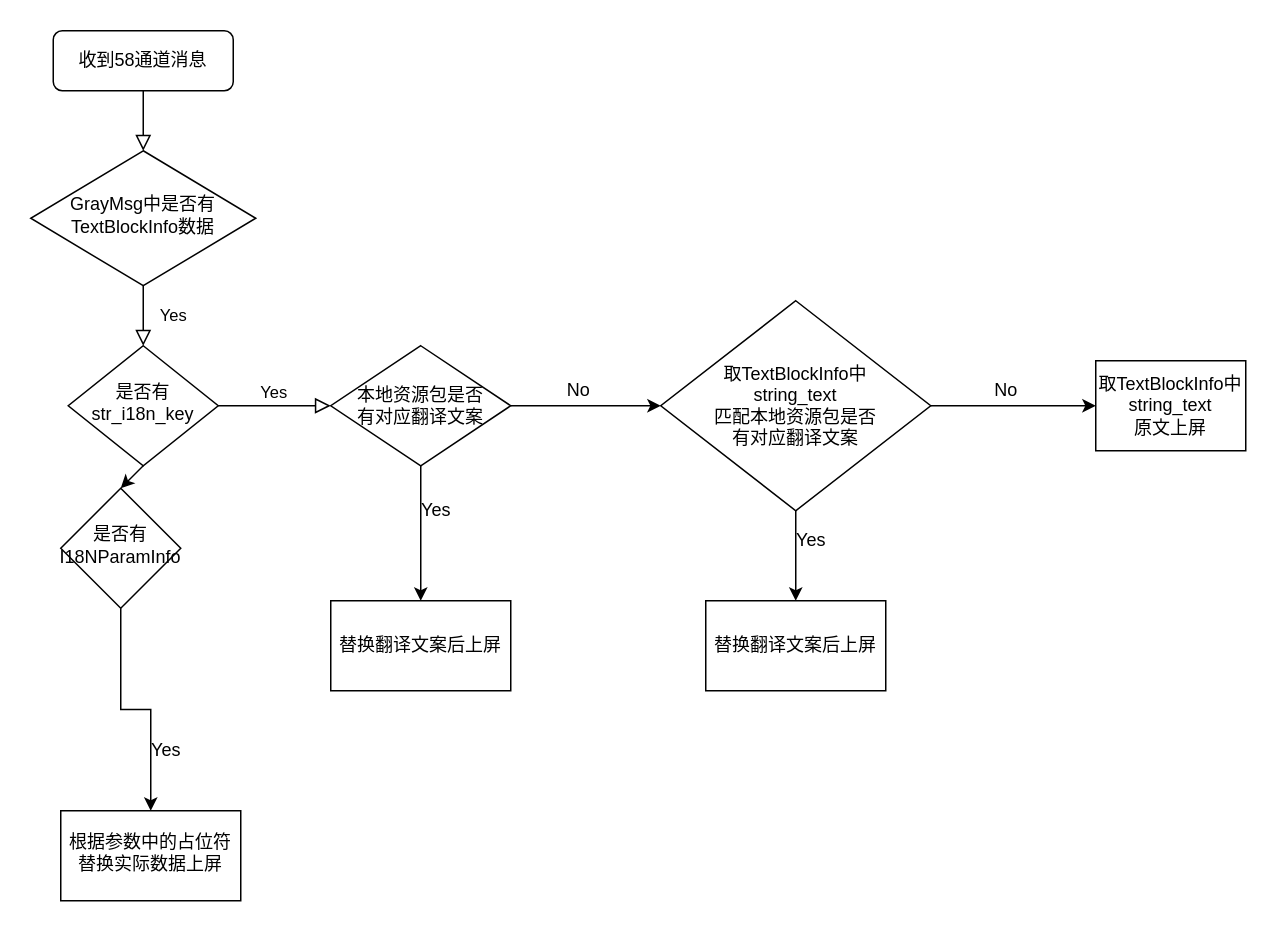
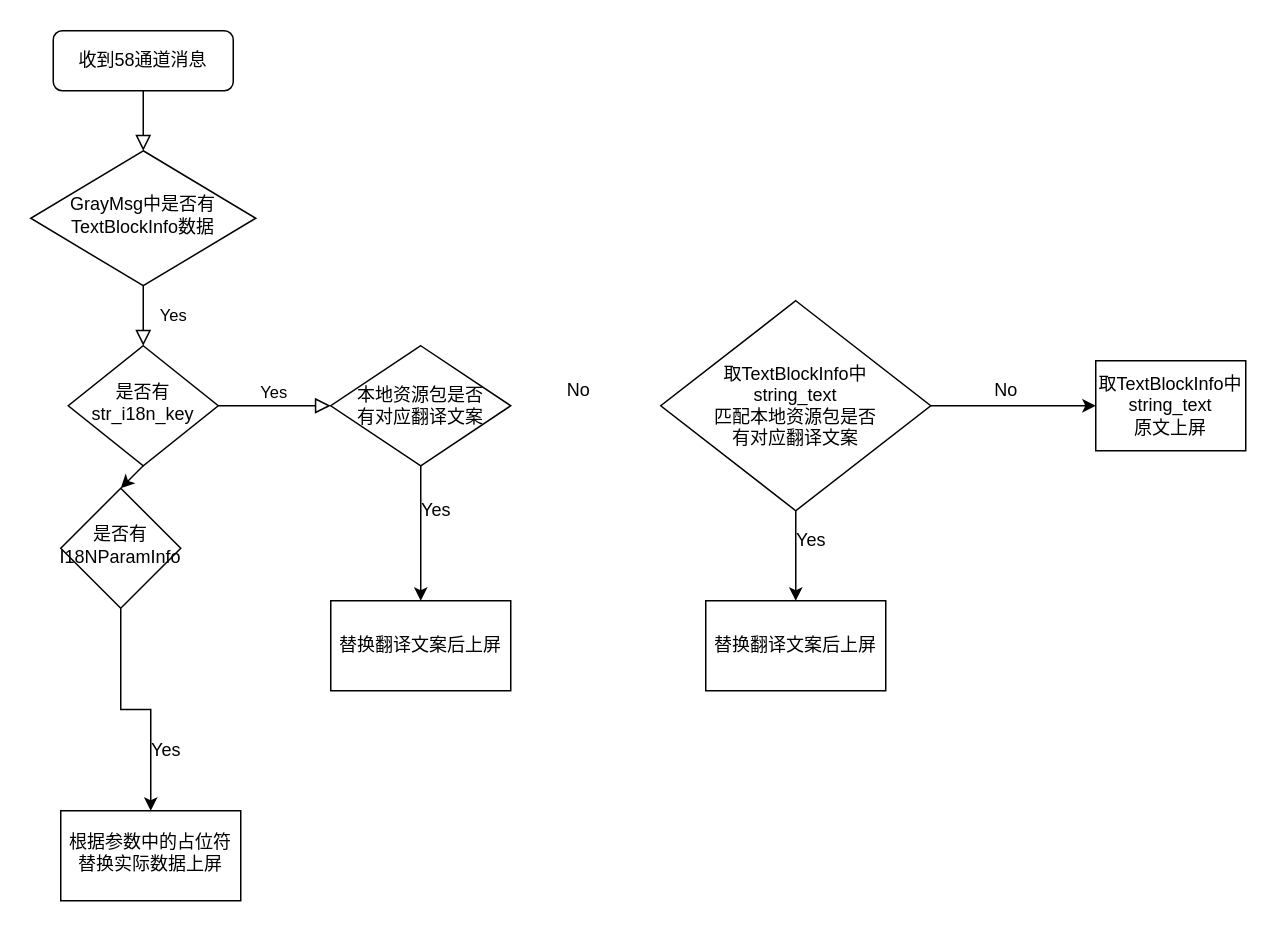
  <mxCell id="0" />
  <mxCell id="1" parent="0" />
  <mxCell id="2" value="" style="rounded=0;html=1;jettySize=auto;orthogonalLoop=1;fontSize=11;endArrow=block;endFill=0;endSize=8;strokeWidth=1;shadow=0;labelBackgroundColor=none;edgeStyle=orthogonalEdgeStyle;" parent="1" source="3" target="5" edge="1"><mxGeometry relative="1" as="geometry" /></mxCell>
  <mxCell id="3" value="收到58通道消息" style="rounded=1;whiteSpace=wrap;html=1;fontSize=12;glass=0;strokeWidth=1;shadow=0;" parent="1" vertex="1"><mxGeometry x="35" y="20" width="120" height="40" as="geometry" /></mxCell>
  <mxCell id="4" value="Yes" style="rounded=0;html=1;jettySize=auto;orthogonalLoop=1;fontSize=11;endArrow=block;endFill=0;endSize=8;strokeWidth=1;shadow=0;labelBackgroundColor=none;edgeStyle=orthogonalEdgeStyle;" parent="1" source="5" target="7" edge="1"><mxGeometry y="20" relative="1" as="geometry"><mxPoint as="offset" /></mxGeometry></mxCell>
  <mxCell id="5" value="GrayMsg中是否有TextBlockInfo数据" style="rhombus;whiteSpace=wrap;html=1;shadow=0;fontFamily=Helvetica;fontSize=12;align=center;strokeWidth=1;spacing=6;spacingTop=-4;" parent="1" vertex="1"><mxGeometry x="20" y="100" width="150" height="90" as="geometry" /></mxCell>
  <mxCell id="6" value="Yes" style="edgeStyle=orthogonalEdgeStyle;rounded=0;html=1;jettySize=auto;orthogonalLoop=1;fontSize=11;endArrow=block;endFill=0;endSize=8;strokeWidth=1;shadow=0;labelBackgroundColor=none;" parent="1" source="7" edge="1"><mxGeometry y="10" relative="1" as="geometry"><mxPoint as="offset" /><mxPoint x="220" y="270" as="targetPoint" /></mxGeometry></mxCell>
  <mxCell id="7" value="是否有str_i18n_key" style="rhombus;whiteSpace=wrap;html=1;shadow=0;fontFamily=Helvetica;fontSize=12;align=center;strokeWidth=1;spacing=6;spacingTop=-4;" parent="1" vertex="1"><mxGeometry x="45" y="230" width="100" height="80" as="geometry" /></mxCell>
  <mxCell id="8" value="" style="edgeStyle=orthogonalEdgeStyle;rounded=0;orthogonalLoop=1;jettySize=auto;html=1;" edge="1" parent="1" source="9" target="18"><mxGeometry relative="1" as="geometry" /></mxCell>
  <mxCell id="9" value="&lt;span&gt;是否有&lt;/span&gt;I18NParamInfo" style="rhombus;whiteSpace=wrap;html=1;shadow=0;strokeWidth=1;spacing=6;spacingTop=-4;" vertex="1" parent="1"><mxGeometry x="40" y="325" width="80" height="80" as="geometry" /></mxCell>
- <mxCell id="10" value="" style="edgeStyle=orthogonalEdgeStyle;rounded=0;orthogonalLoop=1;jettySize=auto;html=1;" edge="1" parent="1" source="12" target="14"><mxGeometry relative="1" as="geometry" /></mxCell>
  <mxCell id="11" value="" style="edgeStyle=orthogonalEdgeStyle;rounded=0;orthogonalLoop=1;jettySize=auto;html=1;" edge="1" parent="1" source="12" target="20"><mxGeometry relative="1" as="geometry" /></mxCell>
  <mxCell id="12" value="本地资源包是否&lt;br&gt;有对应翻译文案" style="rhombus;whiteSpace=wrap;html=1;" vertex="1" parent="1"><mxGeometry x="220" y="230" width="120" height="80" as="geometry" /></mxCell>
  <mxCell id="13" value="" style="edgeStyle=orthogonalEdgeStyle;rounded=0;orthogonalLoop=1;jettySize=auto;html=1;" edge="1" parent="1" source="14" target="16"><mxGeometry relative="1" as="geometry" /></mxCell>
  <mxCell id="14" value="取TextBlockInfo中&lt;br&gt;string_text&lt;br&gt;匹配本地资源包是否&lt;br&gt;有对应翻译文案" style="rhombus;whiteSpace=wrap;html=1;" vertex="1" parent="1"><mxGeometry x="440" y="200" width="180" height="140" as="geometry" /></mxCell>
  <mxCell id="15" value="No" style="text;html=1;align=center;verticalAlign=middle;resizable=0;points=[];autosize=1;" vertex="1" parent="1"><mxGeometry x="370" y="250" width="30" height="20" as="geometry" /></mxCell>
  <mxCell id="16" value="取TextBlockInfo中string_text&lt;br&gt;原文上屏" style="whiteSpace=wrap;html=1;" vertex="1" parent="1"><mxGeometry x="730" y="240" width="100" height="60" as="geometry" /></mxCell>
  <mxCell id="17" value="No" style="text;html=1;align=center;verticalAlign=middle;resizable=0;points=[];autosize=1;" vertex="1" parent="1"><mxGeometry x="655" y="250" width="30" height="20" as="geometry" /></mxCell>
  <mxCell id="18" value="根据参数中的占位符替换实际数据上屏" style="whiteSpace=wrap;html=1;shadow=0;strokeWidth=1;spacing=6;spacingTop=-4;" vertex="1" parent="1"><mxGeometry x="40" y="540" width="120" height="60" as="geometry" /></mxCell>
  <mxCell id="19" value="Yes" style="text;html=1;align=center;verticalAlign=middle;resizable=0;points=[];autosize=1;" vertex="1" parent="1"><mxGeometry x="90" y="490" width="40" height="20" as="geometry" /></mxCell>
  <mxCell id="20" value="替换翻译文案后上屏" style="whiteSpace=wrap;html=1;" vertex="1" parent="1"><mxGeometry x="220" y="400" width="120" height="60" as="geometry" /></mxCell>
  <mxCell id="21" value="Yes" style="text;html=1;align=center;verticalAlign=middle;resizable=0;points=[];autosize=1;" vertex="1" parent="1"><mxGeometry x="270" y="330" width="40" height="20" as="geometry" /></mxCell>
  <mxCell id="22" value="" style="edgeStyle=orthogonalEdgeStyle;rounded=0;orthogonalLoop=1;jettySize=auto;html=1;exitX=0.5;exitY=1;exitDx=0;exitDy=0;entryX=0.5;entryY=0;entryDx=0;entryDy=0;" edge="1" parent="1" source="14" target="23"><mxGeometry relative="1" as="geometry"><mxPoint x="290" y="320" as="sourcePoint" /><mxPoint x="530" y="410" as="targetPoint" /></mxGeometry></mxCell>
  <mxCell id="23" value="替换翻译文案后上屏" style="whiteSpace=wrap;html=1;" vertex="1" parent="1"><mxGeometry x="470" y="400" width="120" height="60" as="geometry" /></mxCell>
  <mxCell id="24" value="Yes" style="text;html=1;align=center;verticalAlign=middle;resizable=0;points=[];autosize=1;" vertex="1" parent="1"><mxGeometry x="520" y="350" width="40" height="20" as="geometry" /></mxCell>
  <mxCell id="25" value="" style="endArrow=classic;html=1;entryX=0.5;entryY=0;entryDx=0;entryDy=0;exitX=0.5;exitY=1;exitDx=0;exitDy=0;" edge="1" parent="1" source="7" target="9"><mxGeometry width="50" height="50" relative="1" as="geometry"><mxPoint x="180" y="270" as="sourcePoint" /><mxPoint x="220" y="330" as="targetPoint" /></mxGeometry></mxCell>
